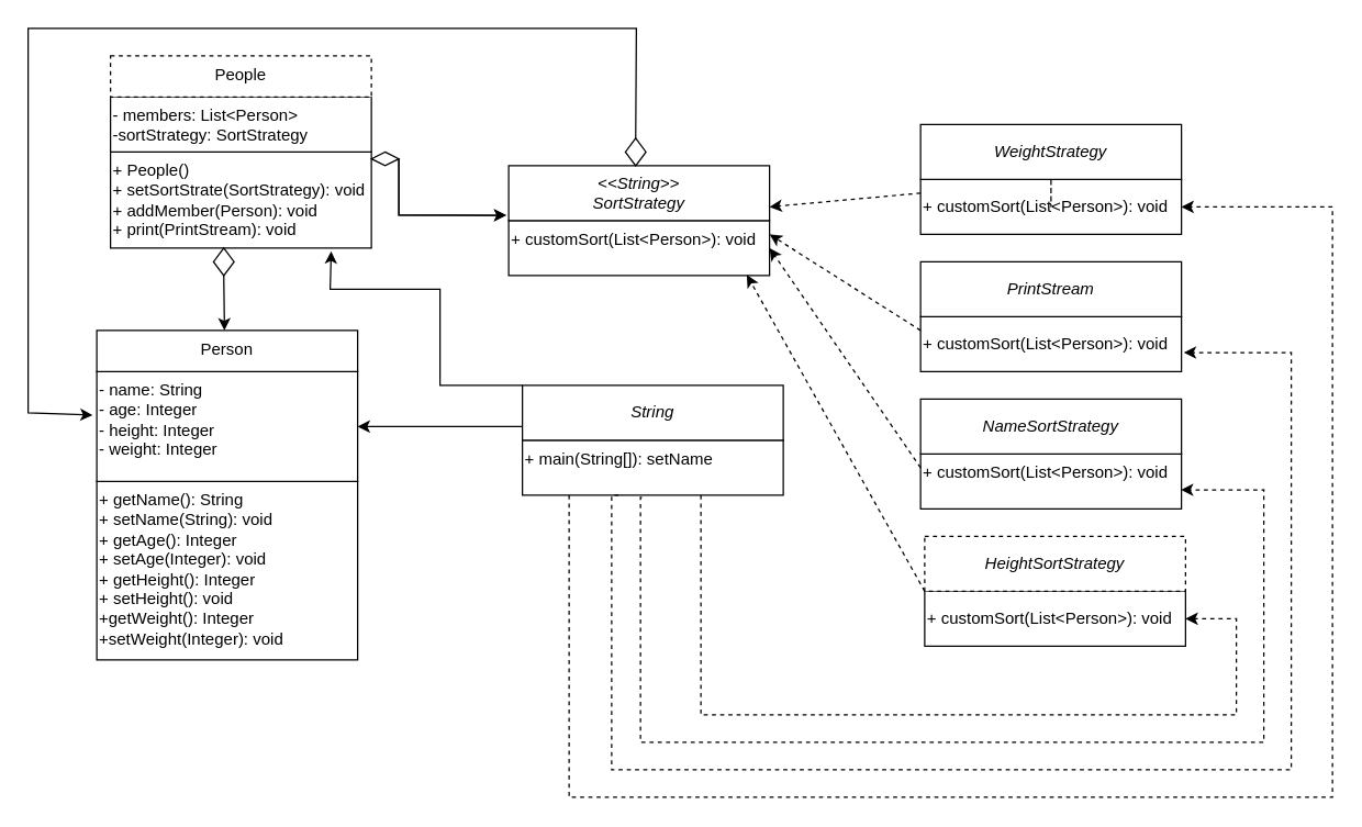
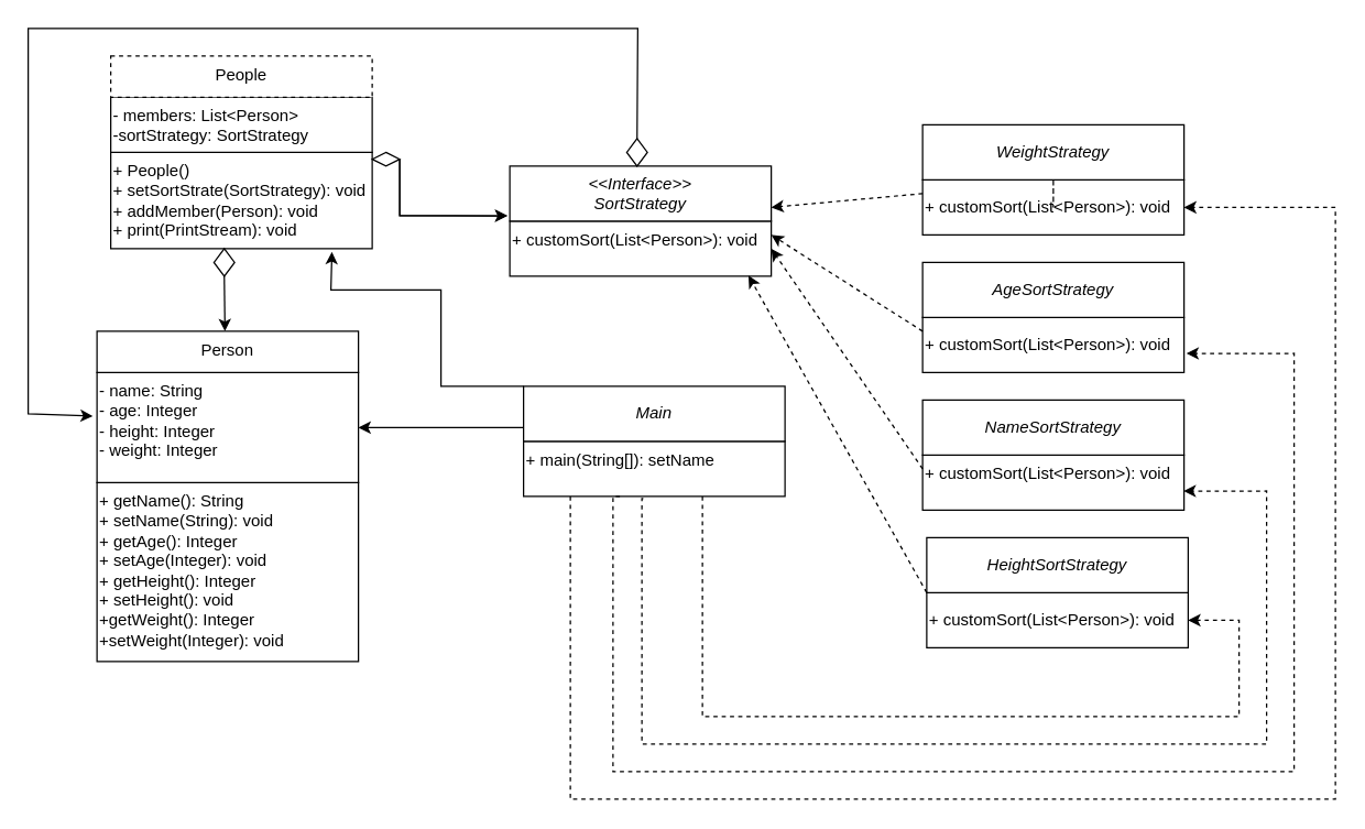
  <mxCell id="0" />
  <mxCell id="1" parent="0" />
  <mxCell id="2" value="" style="group" vertex="1" connectable="0" parent="1"><mxGeometry x="670" y="290" width="190" height="80" as="geometry" /></mxCell>
  <mxCell id="3" value="+ customSort(List&amp;lt;Person&amp;gt;): void" style="rounded=0;whiteSpace=wrap;html=1;verticalAlign=top;align=left;" vertex="1" parent="2"><mxGeometry y="40" width="190" height="40" as="geometry" /></mxCell>
  <mxCell id="4" value="&lt;i&gt;NameSortStrategy&lt;/i&gt;" style="rounded=0;whiteSpace=wrap;html=1;align=center;" vertex="1" parent="2"><mxGeometry width="190" height="40" as="geometry" /></mxCell>
  <mxCell id="5" value="" style="group" vertex="1" connectable="0" parent="1"><mxGeometry x="673" y="390" width="190" height="80" as="geometry" /></mxCell>
  <mxCell id="6" value="+ customSort(List&amp;lt;Person&amp;gt;): void" style="rounded=0;whiteSpace=wrap;html=1;align=left;" vertex="1" parent="5"><mxGeometry y="40" width="190" height="40" as="geometry" /></mxCell>
- <mxCell id="7" value="&lt;i&gt;HeightSortStrategy&lt;/i&gt;" style="rounded=0;whiteSpace=wrap;html=1;align=center;dashed=1;" vertex="1" parent="5"><mxGeometry width="190" height="40" as="geometry" /></mxCell>
+ <mxCell id="7" value="&lt;i&gt;HeightSortStrategy&lt;/i&gt;" style="rounded=0;whiteSpace=wrap;html=1;align=center;" vertex="1" parent="5"><mxGeometry width="190" height="40" as="geometry" /></mxCell>
  <mxCell id="8" value="" style="group;align=left;" vertex="1" connectable="0" parent="1"><mxGeometry x="670" y="190" width="190" height="80" as="geometry" /></mxCell>
  <mxCell id="9" value="+ customSort(List&amp;lt;Person&amp;gt;): void" style="rounded=0;whiteSpace=wrap;html=1;container=0;align=left;" vertex="1" parent="8"><mxGeometry y="40" width="190" height="40" as="geometry" /></mxCell>
- <mxCell id="10" value="&lt;i&gt;PrintStream&lt;/i&gt;" style="rounded=0;whiteSpace=wrap;html=1;align=center;" vertex="1" parent="8"><mxGeometry width="190" height="40" as="geometry" /></mxCell>
+ <mxCell id="10" value="&lt;i&gt;AgeSortStrategy&lt;/i&gt;" style="rounded=0;whiteSpace=wrap;html=1;align=center;" vertex="1" parent="8"><mxGeometry width="190" height="40" as="geometry" /></mxCell>
  <mxCell id="11" value="" style="group" vertex="1" connectable="0" parent="1"><mxGeometry x="380" y="280" width="190" height="80" as="geometry" /></mxCell>
  <mxCell id="12" value="+ main(String[]): setName" style="rounded=0;whiteSpace=wrap;html=1;align=left;verticalAlign=top;" vertex="1" parent="11"><mxGeometry y="40" width="190" height="40" as="geometry" /></mxCell>
- <mxCell id="13" value="&lt;i&gt;String&lt;/i&gt;" style="rounded=0;whiteSpace=wrap;html=1;align=center;" vertex="1" parent="11"><mxGeometry width="190" height="40" as="geometry" /></mxCell>
+ <mxCell id="13" value="&lt;i&gt;Main&lt;/i&gt;" style="rounded=0;whiteSpace=wrap;html=1;align=center;" vertex="1" parent="11"><mxGeometry width="190" height="40" as="geometry" /></mxCell>
  <mxCell id="14" value="" style="group" vertex="1" connectable="0" parent="1"><mxGeometry x="70" y="240" width="190" height="240" as="geometry" /></mxCell>
  <mxCell id="15" value="+ getName(): String&lt;br&gt;+ setName(String): void&lt;br&gt;+ getAge(): Integer&lt;br&gt;+ setAge(Integer): void&lt;br&gt;+ getHeight(): Integer&lt;br&gt;+ setHeight(): void&lt;br&gt;+getWeight(): Integer&lt;br&gt;&lt;div style=&quot;&quot;&gt;&lt;span style=&quot;background-color: initial;&quot;&gt;+setWeight(Integer): void&lt;/span&gt;&lt;/div&gt;" style="rounded=0;whiteSpace=wrap;html=1;verticalAlign=top;align=left;" vertex="1" parent="14"><mxGeometry y="110" width="190" height="130" as="geometry" /></mxCell>
  <mxCell id="16" value="- name: String&lt;br&gt;- age: Integer&lt;br&gt;- height: Integer&lt;br&gt;- weight: Integer&lt;br&gt;" style="rounded=0;whiteSpace=wrap;html=1;align=left;verticalAlign=top;" vertex="1" parent="14"><mxGeometry y="30" width="190" height="80" as="geometry" /></mxCell>
  <mxCell id="17" value="Person" style="rounded=0;whiteSpace=wrap;html=1;verticalAlign=top;" vertex="1" parent="14"><mxGeometry width="190" height="30" as="geometry" /></mxCell>
  <mxCell id="18" value="" style="group" vertex="1" connectable="0" parent="1"><mxGeometry x="80" y="40" width="190" height="140" as="geometry" /></mxCell>
  <mxCell id="19" value="+ People()&lt;br&gt;+ setSortStrate(SortStrategy): void&lt;br&gt;+ addMember(Person): void&lt;br&gt;+ print(PrintStream): void" style="rounded=0;whiteSpace=wrap;html=1;verticalAlign=top;align=left;" vertex="1" parent="18"><mxGeometry y="70" width="190" height="70" as="geometry" /></mxCell>
  <mxCell id="20" value="- members: List&amp;lt;Person&amp;gt;&lt;br&gt;-sortStrategy: SortStrategy" style="rounded=0;whiteSpace=wrap;html=1;align=left;verticalAlign=top;" vertex="1" parent="18"><mxGeometry y="30" width="190" height="40" as="geometry" /></mxCell>
  <mxCell id="21" value="People" style="rounded=0;whiteSpace=wrap;html=1;verticalAlign=top;dashed=1;" vertex="1" parent="18"><mxGeometry width="190" height="30" as="geometry" /></mxCell>
  <mxCell id="22" value="" style="group" vertex="1" connectable="0" parent="1"><mxGeometry x="370" y="120" width="190" height="80" as="geometry" /></mxCell>
  <mxCell id="23" value="+ customSort(List&amp;lt;Person&amp;gt;): void" style="rounded=0;whiteSpace=wrap;html=1;verticalAlign=top;align=left;" vertex="1" parent="22"><mxGeometry y="40" width="190" height="40" as="geometry" /></mxCell>
- <mxCell id="24" value="&lt;i&gt;&amp;lt;&amp;lt;String&amp;gt;&amp;gt;&lt;br&gt;&lt;/i&gt;&lt;div style=&quot;&quot;&gt;&lt;span style=&quot;background-color: initial;&quot;&gt;&lt;i&gt;SortStrategy&lt;/i&gt;&lt;/span&gt;&lt;/div&gt;" style="rounded=0;whiteSpace=wrap;html=1;align=center;" vertex="1" parent="22"><mxGeometry width="190" height="40" as="geometry" /></mxCell>
+ <mxCell id="24" value="&lt;i&gt;&amp;lt;&amp;lt;Interface&amp;gt;&amp;gt;&lt;br&gt;&lt;/i&gt;&lt;div style=&quot;&quot;&gt;&lt;span style=&quot;background-color: initial;&quot;&gt;&lt;i&gt;SortStrategy&lt;/i&gt;&lt;/span&gt;&lt;/div&gt;" style="rounded=0;whiteSpace=wrap;html=1;align=center;" vertex="1" parent="22"><mxGeometry width="190" height="40" as="geometry" /></mxCell>
  <mxCell id="25" value="" style="group" vertex="1" connectable="0" parent="1"><mxGeometry x="670" y="90" width="190" height="80" as="geometry" /></mxCell>
  <mxCell id="26" value="+ customSort(List&amp;lt;Person&amp;gt;): void" style="rounded=0;whiteSpace=wrap;html=1;align=left;" vertex="1" parent="25"><mxGeometry y="40" width="190" height="40" as="geometry" /></mxCell>
  <mxCell id="27" style="edgeStyle=orthogonalEdgeStyle;rounded=0;orthogonalLoop=1;jettySize=auto;html=1;exitX=0.5;exitY=1;exitDx=0;exitDy=0;dashed=1;" edge="1" parent="25" source="28" target="26"><mxGeometry relative="1" as="geometry" /></mxCell>
  <mxCell id="28" value="&lt;i&gt;WeightStrategy&lt;/i&gt;" style="rounded=0;whiteSpace=wrap;html=1;align=center;" vertex="1" parent="25"><mxGeometry width="190" height="40" as="geometry" /></mxCell>
  <mxCell id="29" value="" style="endArrow=classic;html=1;rounded=0;edgeStyle=orthogonalEdgeStyle;dashed=1;entryX=1;entryY=0.5;entryDx=0;entryDy=0;" edge="1" parent="1" target="6"><mxGeometry width="50" height="50" relative="1" as="geometry"><mxPoint x="510" y="360" as="sourcePoint" /><mxPoint x="913" y="450" as="targetPoint" /><Array as="points"><mxPoint x="510" y="520" /><mxPoint x="900" y="520" /><mxPoint x="900" y="450" /></Array></mxGeometry></mxCell>
  <mxCell id="30" value="" style="endArrow=classic;html=1;rounded=0;edgeStyle=orthogonalEdgeStyle;dashed=1;entryX=0.998;entryY=0.653;entryDx=0;entryDy=0;entryPerimeter=0;exitX=0.458;exitY=1.041;exitDx=0;exitDy=0;exitPerimeter=0;" edge="1" parent="1" source="12" target="3"><mxGeometry width="50" height="50" relative="1" as="geometry"><mxPoint x="450" y="390" as="sourcePoint" /><mxPoint x="720" y="340" as="targetPoint" /><Array as="points"><mxPoint x="466" y="362" /><mxPoint x="466" y="540" /><mxPoint x="920" y="540" /><mxPoint x="920" y="356" /></Array></mxGeometry></mxCell>
  <mxCell id="31" value="" style="endArrow=classic;html=1;rounded=0;edgeStyle=orthogonalEdgeStyle;dashed=1;entryX=1.009;entryY=0.653;entryDx=0;entryDy=0;entryPerimeter=0;" edge="1" parent="1" target="9"><mxGeometry width="50" height="50" relative="1" as="geometry"><mxPoint x="450" y="360" as="sourcePoint" /><mxPoint x="720" y="260" as="targetPoint" /><Array as="points"><mxPoint x="445" y="560" /><mxPoint x="940" y="560" /><mxPoint x="940" y="256" /></Array></mxGeometry></mxCell>
  <mxCell id="32" value="" style="endArrow=classic;html=1;rounded=0;edgeStyle=orthogonalEdgeStyle;dashed=1;" edge="1" parent="1"><mxGeometry width="50" height="50" relative="1" as="geometry"><mxPoint x="414" y="360" as="sourcePoint" /><mxPoint x="860" y="150" as="targetPoint" /><Array as="points"><mxPoint x="414" y="580" /><mxPoint x="970" y="580" /><mxPoint x="970" y="150" /></Array></mxGeometry></mxCell>
  <mxCell id="33" value="" style="endArrow=classic;html=1;rounded=0;dashed=1;exitX=0;exitY=1;exitDx=0;exitDy=0;entryX=0.913;entryY=0.989;entryDx=0;entryDy=0;entryPerimeter=0;" edge="1" parent="1" source="7" target="23"><mxGeometry width="50" height="50" relative="1" as="geometry"><mxPoint x="480" y="320" as="sourcePoint" /><mxPoint x="530" y="270" as="targetPoint" /></mxGeometry></mxCell>
  <mxCell id="34" value="" style="endArrow=classic;html=1;rounded=0;dashed=1;exitX=0;exitY=1;exitDx=0;exitDy=0;entryX=1;entryY=0.5;entryDx=0;entryDy=0;" edge="1" parent="1" target="23"><mxGeometry width="50" height="50" relative="1" as="geometry"><mxPoint x="670" y="340" as="sourcePoint" /><mxPoint x="557" y="90" as="targetPoint" /></mxGeometry></mxCell>
  <mxCell id="35" value="" style="endArrow=classic;html=1;rounded=0;dashed=1;exitX=0;exitY=1;exitDx=0;exitDy=0;" edge="1" parent="1"><mxGeometry width="50" height="50" relative="1" as="geometry"><mxPoint x="670" y="240" as="sourcePoint" /><mxPoint x="560" y="170" as="targetPoint" /></mxGeometry></mxCell>
  <mxCell id="36" value="" style="endArrow=classic;html=1;rounded=0;dashed=1;exitX=0;exitY=1;exitDx=0;exitDy=0;entryX=1;entryY=0.75;entryDx=0;entryDy=0;" edge="1" parent="1" target="24"><mxGeometry width="50" height="50" relative="1" as="geometry"><mxPoint x="670" y="140" as="sourcePoint" /><mxPoint x="557" y="-110" as="targetPoint" /></mxGeometry></mxCell>
  <mxCell id="37" value="" style="rhombus;whiteSpace=wrap;html=1;" vertex="1" parent="1"><mxGeometry x="270" y="110" width="20" height="10" as="geometry" /></mxCell>
  <mxCell id="38" value="" style="endArrow=classic;html=1;rounded=0;exitX=1;exitY=0.5;exitDx=0;exitDy=0;entryX=-0.009;entryY=0.903;entryDx=0;entryDy=0;entryPerimeter=0;" edge="1" parent="1" source="37" target="24"><mxGeometry width="50" height="50" relative="1" as="geometry"><mxPoint x="480" y="200" as="sourcePoint" /><mxPoint x="530" y="150" as="targetPoint" /><Array as="points"><mxPoint x="290" y="140" /><mxPoint x="290" y="156" /></Array></mxGeometry></mxCell>
  <mxCell id="39" value="" style="endArrow=classic;html=1;rounded=0;entryX=-0.009;entryY=0.903;entryDx=0;entryDy=0;entryPerimeter=0;" edge="1" parent="1" target="24"><mxGeometry width="50" height="50" relative="1" as="geometry"><mxPoint x="290" y="115" as="sourcePoint" /><mxPoint x="368.29" y="156.12" as="targetPoint" /><Array as="points"><mxPoint x="290" y="156" /><mxPoint x="330" y="156" /></Array></mxGeometry></mxCell>
  <mxCell id="40" value="" style="rhombus;whiteSpace=wrap;html=1;rotation=0;" vertex="1" parent="1"><mxGeometry x="155" y="180" width="15" height="20" as="geometry" /></mxCell>
  <mxCell id="41" value="" style="endArrow=classic;html=1;rounded=0;exitX=0.5;exitY=1;exitDx=0;exitDy=0;" edge="1" parent="1" source="40"><mxGeometry width="50" height="50" relative="1" as="geometry"><mxPoint x="380" y="210" as="sourcePoint" /><mxPoint x="163" y="240" as="targetPoint" /></mxGeometry></mxCell>
  <mxCell id="42" style="edgeStyle=none;rounded=0;orthogonalLoop=1;jettySize=auto;html=1;exitX=0.5;exitY=0;exitDx=0;exitDy=0;entryX=-0.016;entryY=0.396;entryDx=0;entryDy=0;entryPerimeter=0;" edge="1" parent="1" source="43" target="16"><mxGeometry relative="1" as="geometry"><mxPoint x="462.5" y="-30" as="targetPoint" /><Array as="points"><mxPoint x="463" y="20" /><mxPoint x="20" y="20" /><mxPoint x="20" y="240" /><mxPoint x="20" y="300" /></Array></mxGeometry></mxCell>
  <mxCell id="43" value="" style="rhombus;whiteSpace=wrap;html=1;" vertex="1" parent="1"><mxGeometry x="455" y="100" width="15" height="20" as="geometry" /></mxCell>
  <mxCell id="44" style="edgeStyle=none;rounded=0;orthogonalLoop=1;jettySize=auto;html=1;exitX=0;exitY=0.75;exitDx=0;exitDy=0;entryX=1;entryY=0.5;entryDx=0;entryDy=0;" edge="1" parent="1" source="13" target="16"><mxGeometry relative="1" as="geometry" /></mxCell>
  <mxCell id="45" style="edgeStyle=none;rounded=0;orthogonalLoop=1;jettySize=auto;html=1;exitX=0;exitY=0;exitDx=0;exitDy=0;entryX=0.846;entryY=1.033;entryDx=0;entryDy=0;entryPerimeter=0;" edge="1" parent="1" source="13" target="19"><mxGeometry relative="1" as="geometry"><Array as="points"><mxPoint x="320" y="280" /><mxPoint x="320" y="210" /><mxPoint x="240" y="210" /></Array></mxGeometry></mxCell>
